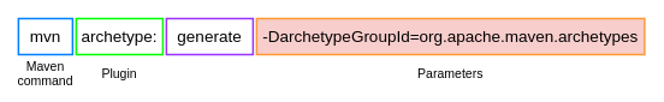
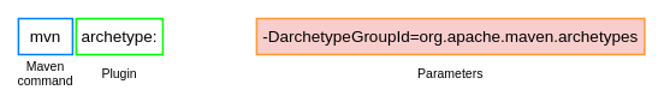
  <mxCell id="0" />
  <mxCell id="1" parent="0" />
  <mxCell id="2" value="&lt;font style=&quot;font-size: 18px&quot;&gt;mvn&lt;/font&gt;" style="rounded=0;whiteSpace=wrap;html=1;strokeColor=#007FFF;strokeWidth=2;fillColor=#ffffff;" vertex="1" parent="1"><mxGeometry x="20" y="20" width="60" height="40" as="geometry" /></mxCell>
  <mxCell id="3" value="&lt;font style=&quot;font-size: 18px&quot;&gt;archetype:&lt;/font&gt;" style="rounded=0;whiteSpace=wrap;html=1;strokeColor=#00FF00;strokeWidth=2;fillColor=#ffffff;" vertex="1" parent="1"><mxGeometry x="84" y="20" width="96" height="40" as="geometry" /></mxCell>
  <mxCell id="4" value="&lt;font style=&quot;font-size: 18px&quot;&gt;-DarchetypeGroupId=org.apache.maven.archetypes&lt;/font&gt;" style="rounded=0;whiteSpace=wrap;html=1;strokeColor=#FF9933;strokeWidth=2;fillColor=#f8cecc;" vertex="1" parent="1"><mxGeometry x="284" y="20" width="430" height="40" as="geometry" /></mxCell>
  <mxCell id="5" value="&lt;font style=&quot;font-size: 14px&quot;&gt;Plugin&lt;/font&gt;" style="text;html=1;strokeColor=none;fillColor=none;align=center;verticalAlign=middle;whiteSpace=wrap;rounded=0;" vertex="1" parent="1"><mxGeometry x="112" y="71" width="40" height="20" as="geometry" /></mxCell>
- <mxCell id="6" value="&lt;font style=&quot;font-size: 18px&quot;&gt;generate&lt;/font&gt;" style="rounded=0;whiteSpace=wrap;html=1;strokeColor=#9933FF;strokeWidth=2;fillColor=#ffffff;" vertex="1" parent="1"><mxGeometry x="184" y="20" width="96" height="40" as="geometry" /></mxCell>
  <mxCell id="7" value="&lt;font style=&quot;font-size: 14px&quot;&gt;Maven command&lt;/font&gt;" style="text;html=1;strokeColor=none;fillColor=none;align=center;verticalAlign=middle;whiteSpace=wrap;rounded=0;" vertex="1" parent="1"><mxGeometry x="30" y="71" width="40" height="20" as="geometry" /></mxCell>
  <mxCell id="8" value="&lt;font style=&quot;font-size: 14px&quot;&gt;Parameters&lt;/font&gt;" style="text;html=1;strokeColor=none;fillColor=none;align=center;verticalAlign=middle;whiteSpace=wrap;rounded=0;" vertex="1" parent="1"><mxGeometry x="479" y="71" width="40" height="20" as="geometry" /></mxCell>
